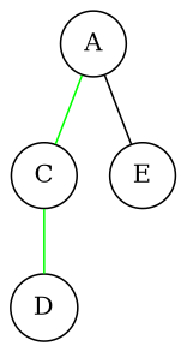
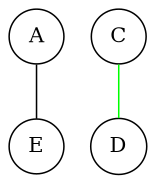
  graph {
    node [shape=circle]
    edge [color=green style=solid]
    A
    C
    E
    D
-   A -- C
    A -- E [color=""]
    C -- D
  }
